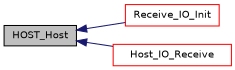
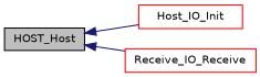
  digraph {
    rankdir=LR
    node [color=red fillcolor=white fontname=Helvetica fontsize=10 shape=record style=filled]
    edge [color=midnightblue dir=back fontname=Helvetica fontsize=10 labelfontname=Helvetica labelfontsize=10 style=solid]
    n1 [color=black fillcolor=grey75 fontcolor=black height=0.2 label=HOST_Host width=0.4]
-   n2 [height=0.2 label=Receive_IO_Init width=0.4]
-   n3 [height=0.2 label=Host_IO_Receive width=0.4]
+   n2 [height=0.2 label=Host_IO_Init width=0.4]
+   n3 [height=0.2 label=Receive_IO_Receive width=0.4]
    n1 -> n2
    n1 -> n3
  }
